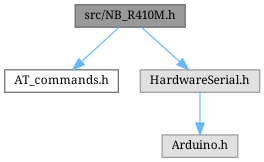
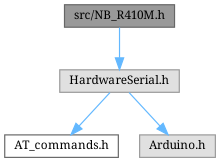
  digraph {
    fontname="Noto Serif"
    node [color=grey60 fillcolor="#E0E0E0" fontname="Noto Serif" fontsize=10 shape=box style=filled]
    edge [color=steelblue1 fontname="Noto Serif" fontsize=10 labelfontname=Helvetica labelfontsize=10 style=solid]
    n1 [color=gray40 fillcolor=grey60 fontcolor=black height=0.2 label="src/NB_R410M.h" width=0.4]
    n2 [color=grey40 fillcolor=white height=0.2 label="AT_commands.h" width=0.4]
    n3 [height=0.2 label="HardwareSerial.h" width=0.4]
    n4 [height=0.2 label="Arduino.h" width=0.4]
-   n1 -> n2
+   n3 -> n2
    n1 -> n3
    n3 -> n4
  }
